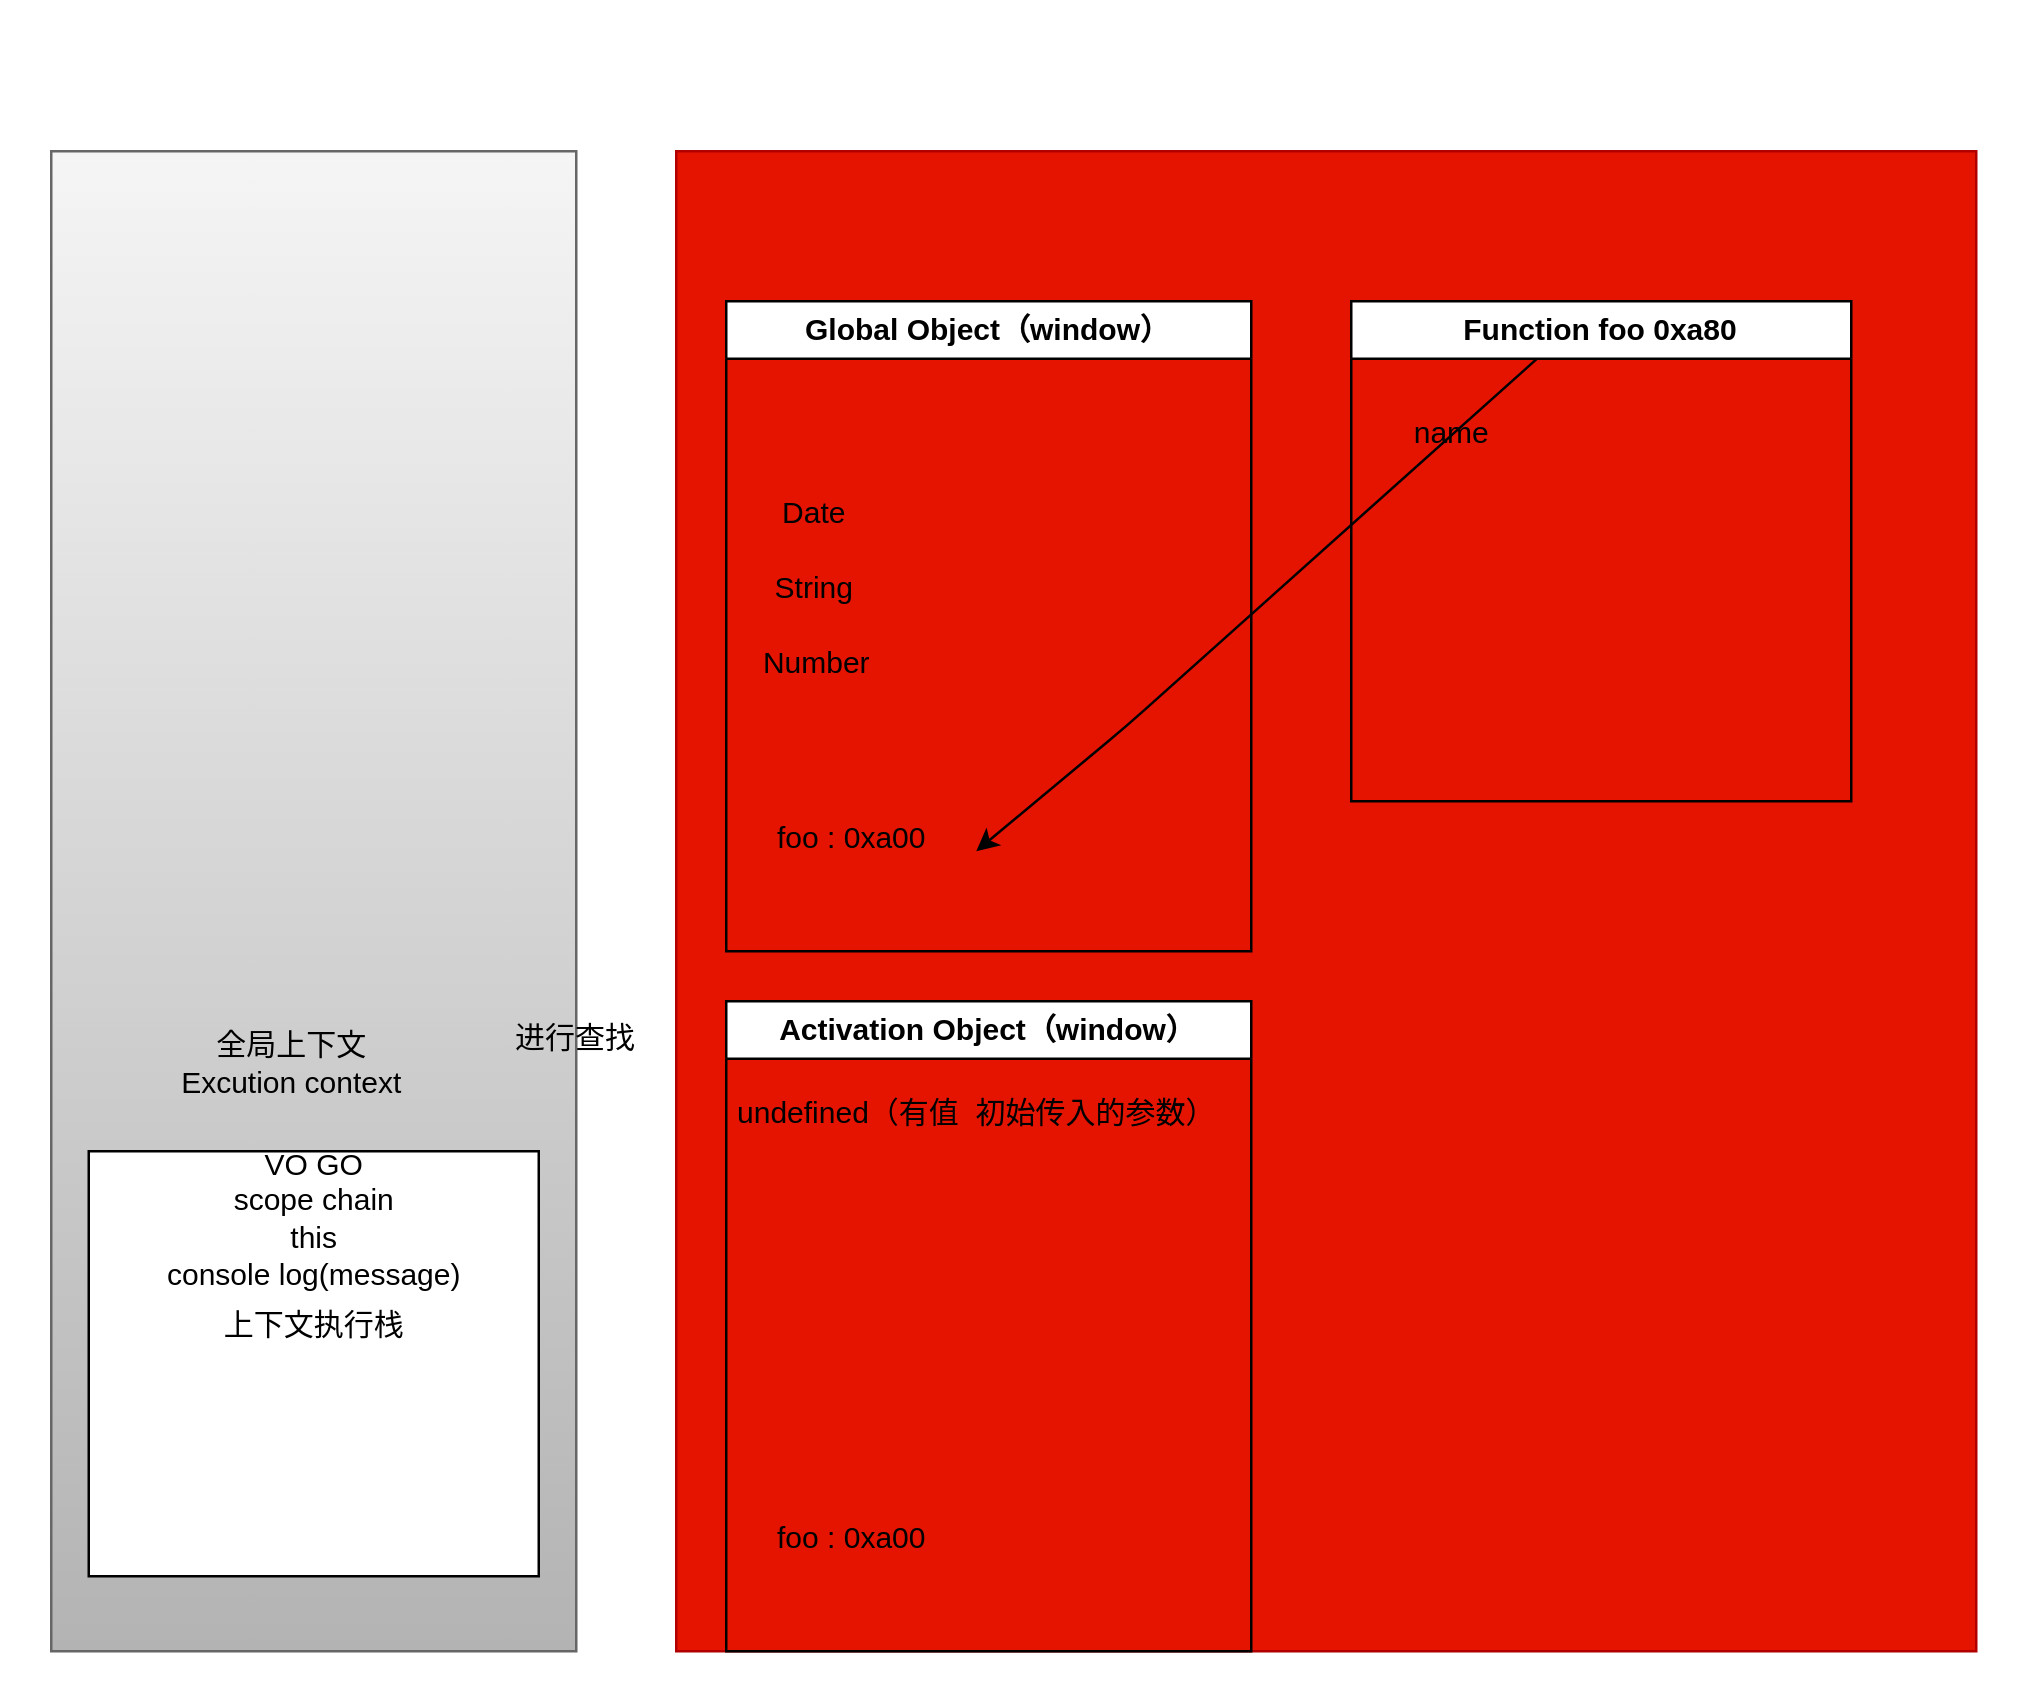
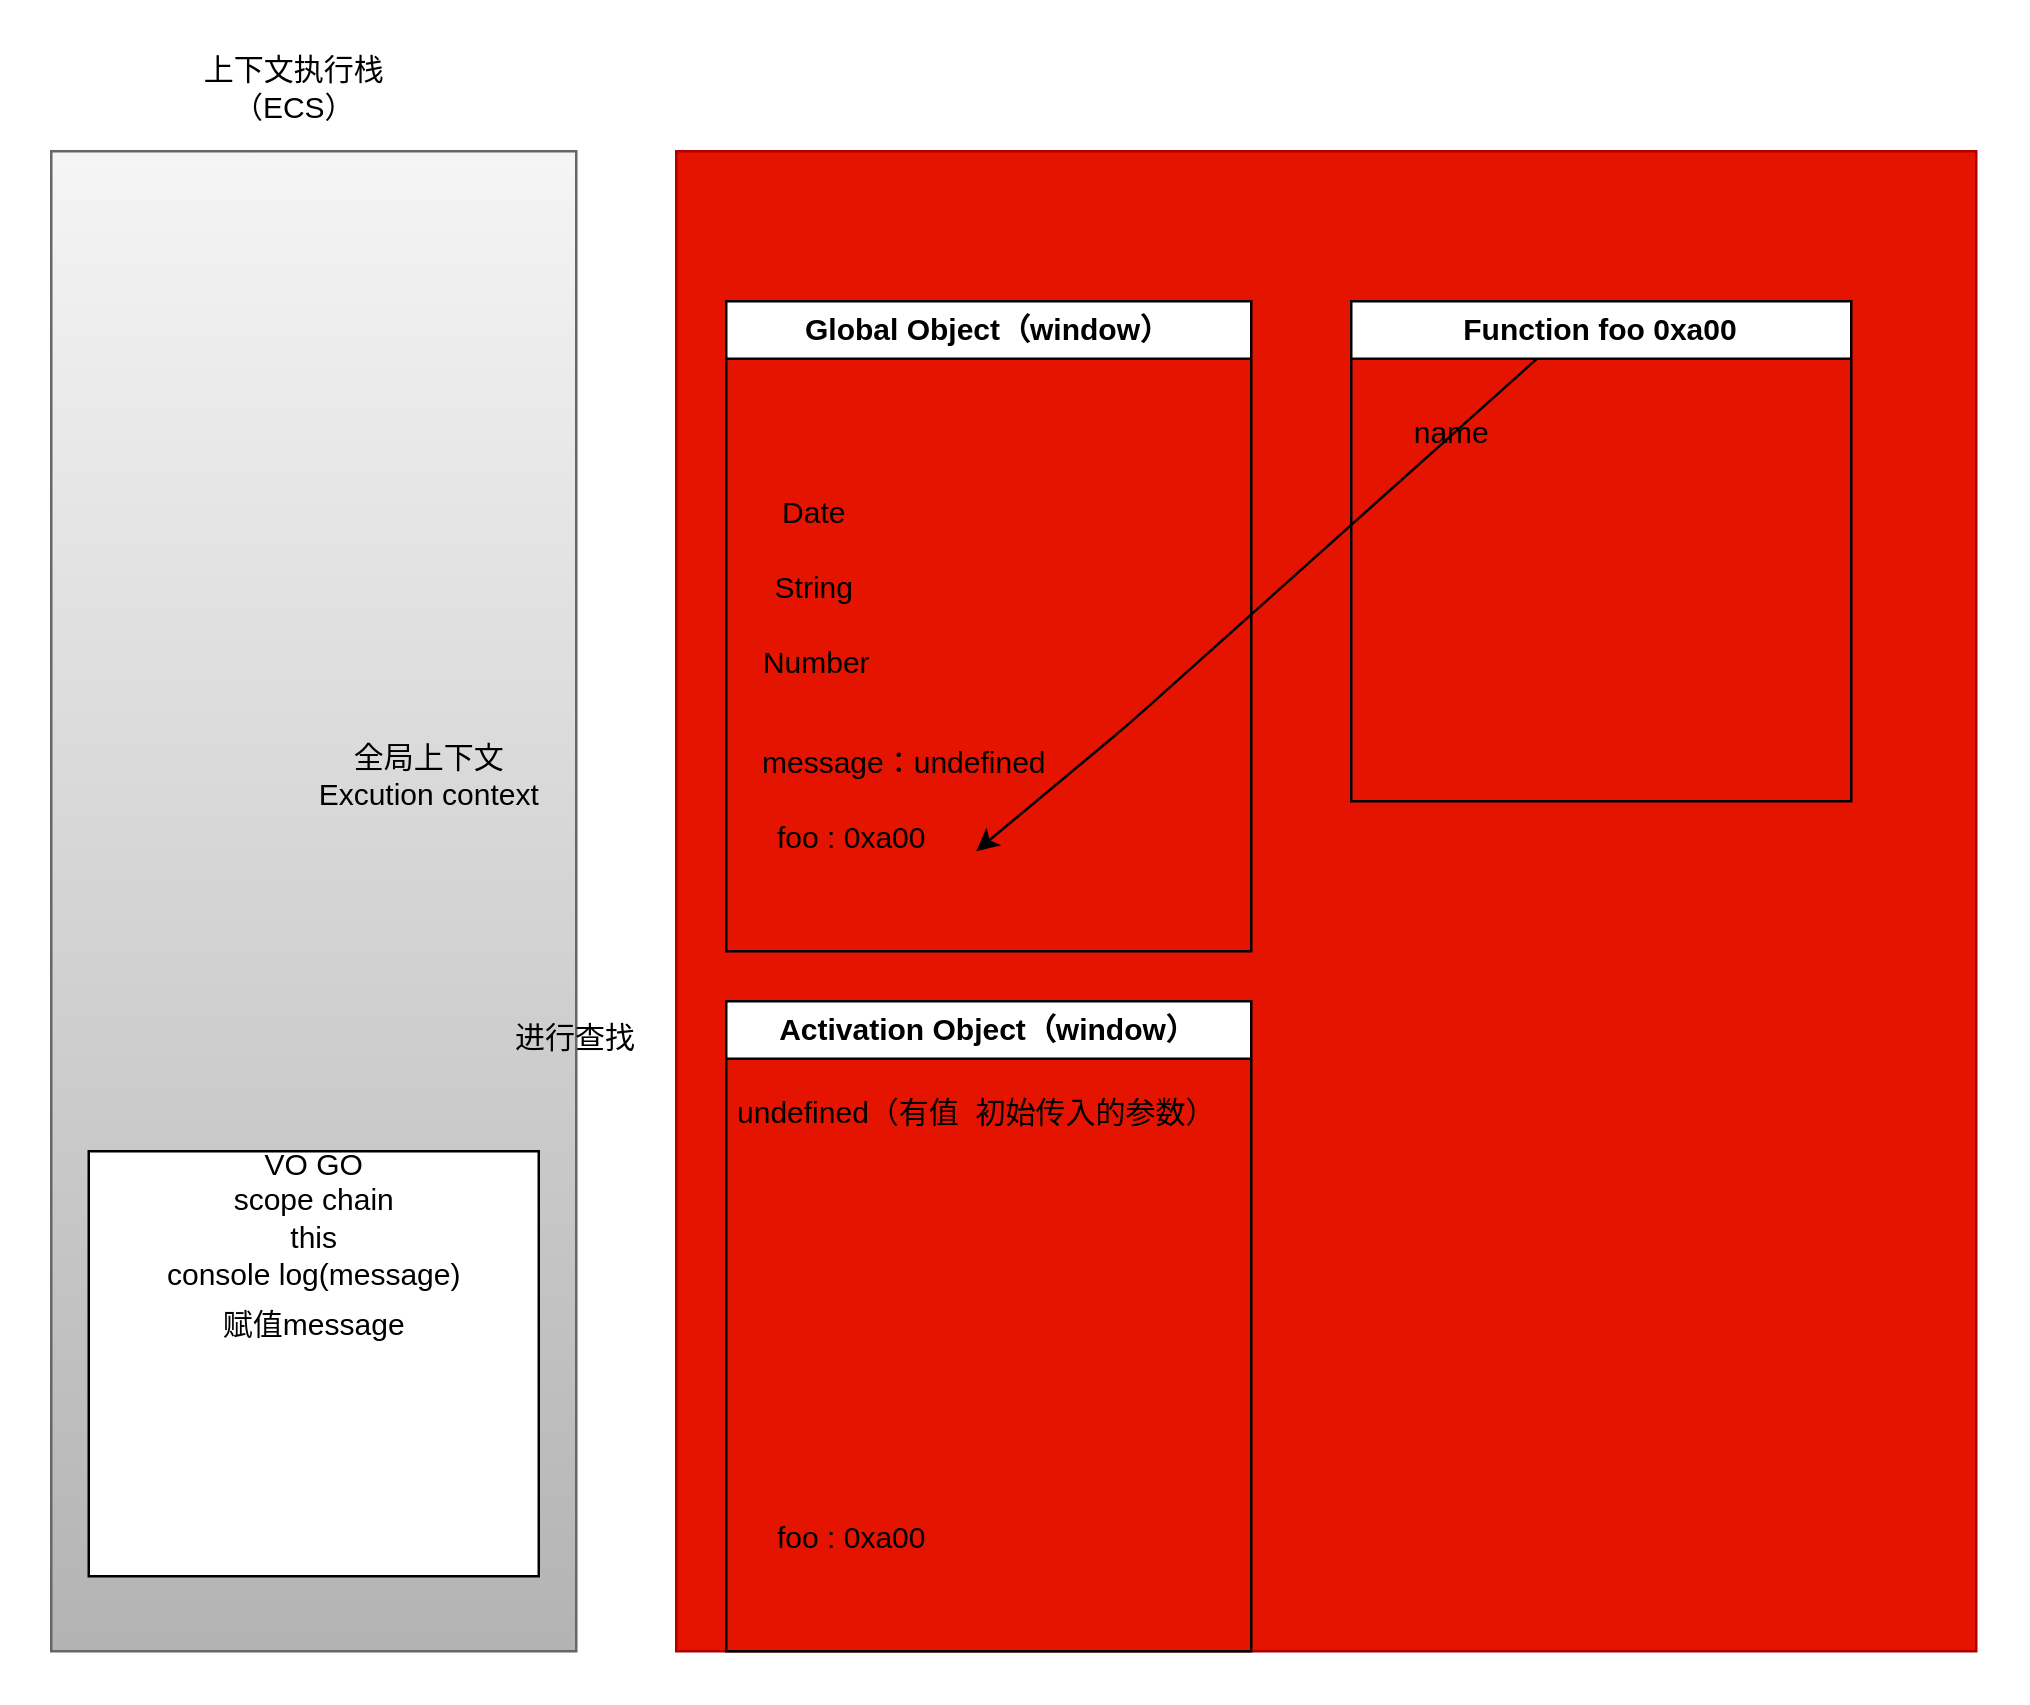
  <mxCell id="0" />
  <mxCell id="1" parent="0" />
  <mxCell id="2" value="" style="rounded=0;whiteSpace=wrap;html=1;fillColor=#f5f5f5;strokeColor=#666666;gradientColor=#b3b3b3;" parent="1" vertex="1"><mxGeometry x="20" y="60" width="210" height="600" as="geometry" /></mxCell>
  <mxCell id="3" value="" style="rounded=0;whiteSpace=wrap;html=1;fillColor=#e51400;fontColor=#ffffff;strokeColor=#B20000;" parent="1" vertex="1"><mxGeometry x="270" y="60" width="520" height="600" as="geometry" /></mxCell>
  <mxCell id="4" value="Global Object（window）" style="swimlane;whiteSpace=wrap;html=1;" parent="1" vertex="1"><mxGeometry x="290" y="120" width="210" height="260" as="geometry" /></mxCell>
  <mxCell id="5" value="Date" style="text;html=1;align=center;verticalAlign=middle;resizable=0;points=[];autosize=1;strokeColor=none;fillColor=none;" parent="4" vertex="1"><mxGeometry x="10" y="70" width="50" height="30" as="geometry" /></mxCell>
  <mxCell id="6" value="String" style="text;html=1;align=center;verticalAlign=middle;resizable=0;points=[];autosize=1;strokeColor=none;fillColor=none;" parent="4" vertex="1"><mxGeometry x="10" y="100" width="50" height="30" as="geometry" /></mxCell>
  <mxCell id="7" value="Number" style="text;html=1;align=center;verticalAlign=middle;resizable=0;points=[];autosize=1;strokeColor=none;fillColor=none;" parent="4" vertex="1"><mxGeometry x="1" y="130" width="70" height="30" as="geometry" /></mxCell>
+ <mxCell id="8" value="message：undefined" style="text;html=1;align=center;verticalAlign=middle;resizable=0;points=[];autosize=1;strokeColor=none;fillColor=none;" parent="4" vertex="1"><mxGeometry x="1" y="170" width="140" height="30" as="geometry" /></mxCell>
  <mxCell id="9" value="foo : 0xa00" style="text;html=1;align=center;verticalAlign=middle;resizable=0;points=[];autosize=1;strokeColor=none;fillColor=none;" parent="4" vertex="1"><mxGeometry x="10" y="200" width="80" height="30" as="geometry" /></mxCell>
  <mxCell id="10" value="" style="endArrow=classic;startArrow=classic;html=1;entryX=0.5;entryY=0;entryDx=0;entryDy=0;" parent="4" target="12" edge="1"><mxGeometry width="50" height="50" relative="1" as="geometry"><mxPoint x="100" y="220" as="sourcePoint" /><mxPoint x="150" y="170" as="targetPoint" /><Array as="points"><mxPoint x="160" y="170" /></Array></mxGeometry></mxCell>
- <mxCell id="12" value="Function foo 0xa80" style="swimlane;whiteSpace=wrap;html=1;" parent="1" vertex="1"><mxGeometry x="540" y="120" width="200" height="200" as="geometry" /></mxCell>
+ <mxCell id="11" value="上下文执行栈（ECS）" style="text;html=1;align=center;verticalAlign=middle;whiteSpace=wrap;rounded=0;" parent="1" vertex="1"><mxGeometry x="70" y="20" width="95" height="30" as="geometry" /></mxCell>
+ <mxCell id="12" value="Function foo 0xa00" style="swimlane;whiteSpace=wrap;html=1;" parent="1" vertex="1"><mxGeometry x="540" y="120" width="200" height="200" as="geometry" /></mxCell>
  <mxCell id="13" value="name" style="text;html=1;align=center;verticalAlign=middle;resizable=0;points=[];autosize=1;strokeColor=none;fillColor=none;" parent="12" vertex="1"><mxGeometry x="15" y="38" width="50" height="30" as="geometry" /></mxCell>
  <mxCell id="14" value="" style="rounded=0;whiteSpace=wrap;html=1;" parent="1" vertex="1"><mxGeometry x="35" y="460" width="180" height="170" as="geometry" /></mxCell>
- <mxCell id="15" value="全局上下文&lt;div&gt;Excution context&lt;/div&gt;" style="text;html=1;align=center;verticalAlign=middle;whiteSpace=wrap;rounded=0;" parent="1" vertex="1"><mxGeometry x="70" y="410" width="92.5" height="30" as="geometry" /></mxCell>
+ <mxCell id="15" value="全局上下文&lt;div&gt;Excution context&lt;/div&gt;" style="text;html=1;align=center;verticalAlign=middle;whiteSpace=wrap;rounded=0;" parent="1" vertex="1"><mxGeometry x="125" y="295" width="92.5" height="30" as="geometry" /></mxCell>
  <mxCell id="16" value="VO GO&lt;div&gt;scope chain&lt;/div&gt;&lt;div&gt;this&lt;/div&gt;" style="text;html=1;align=center;verticalAlign=middle;whiteSpace=wrap;rounded=0;" parent="1" vertex="1"><mxGeometry x="62.5" y="450" width="125" height="60" as="geometry" /></mxCell>
  <mxCell id="17" value="console log(message)" style="text;html=1;align=center;verticalAlign=middle;whiteSpace=wrap;rounded=0;" parent="1" vertex="1"><mxGeometry x="62.5" y="480" width="125" height="60" as="geometry" /></mxCell>
  <mxCell id="18" value="进行查找" style="text;html=1;align=center;verticalAlign=middle;whiteSpace=wrap;rounded=0;" parent="1" vertex="1"><mxGeometry x="200" y="400" width="60" height="30" as="geometry" /></mxCell>
- <mxCell id="19" value="上下文执行栈" style="text;html=1;align=center;verticalAlign=middle;whiteSpace=wrap;rounded=0;" parent="1" vertex="1"><mxGeometry x="62.5" y="500" width="125" height="60" as="geometry" /></mxCell>
+ <mxCell id="19" value="赋值message" style="text;html=1;align=center;verticalAlign=middle;whiteSpace=wrap;rounded=0;" parent="1" vertex="1"><mxGeometry x="62.5" y="500" width="125" height="60" as="geometry" /></mxCell>
  <mxCell id="20" value="Activation Object（window）" style="swimlane;whiteSpace=wrap;html=1;" vertex="1" parent="1"><mxGeometry x="290" y="400" width="210" height="260" as="geometry" /></mxCell>
  <mxCell id="21" value="undefined（有值&amp;nbsp; 初始传入的参数）" style="text;html=1;align=center;verticalAlign=middle;resizable=0;points=[];autosize=1;strokeColor=none;fillColor=none;" vertex="1" parent="20"><mxGeometry x="-10" y="30" width="220" height="30" as="geometry" /></mxCell>
  <mxCell id="22" value="foo : 0xa00" style="text;html=1;align=center;verticalAlign=middle;resizable=0;points=[];autosize=1;strokeColor=none;fillColor=none;" vertex="1" parent="20"><mxGeometry x="10" y="200" width="80" height="30" as="geometry" /></mxCell>
